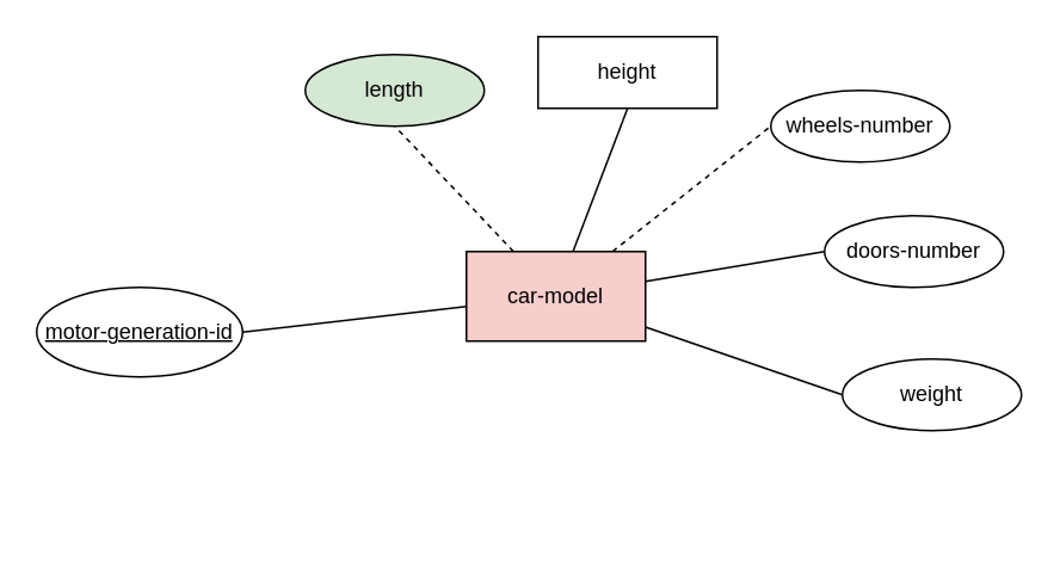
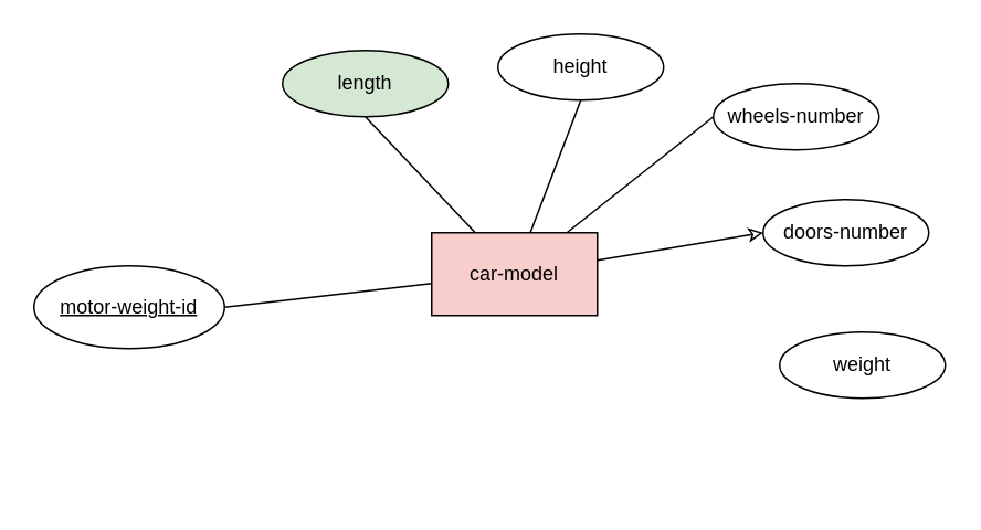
  <mxCell id="0" />
  <mxCell id="1" parent="0" />
- <mxCell id="2" style="edgeStyle=none;html=1;entryX=0.5;entryY=1;entryDx=0;entryDy=0;endArrow=none;endFill=0;dashed=1;" parent="1" source="8" target="9" edge="1"><mxGeometry relative="1" as="geometry" /></mxCell>
+ <mxCell id="2" style="edgeStyle=none;html=1;entryX=0.5;entryY=1;entryDx=0;entryDy=0;endArrow=none;endFill=0;" parent="1" source="8" target="9" edge="1"><mxGeometry relative="1" as="geometry" /></mxCell>
  <mxCell id="3" style="edgeStyle=none;html=1;entryX=0.5;entryY=1;entryDx=0;entryDy=0;endArrow=none;endFill=0;" parent="1" source="8" target="10" edge="1"><mxGeometry relative="1" as="geometry" /></mxCell>
- <mxCell id="4" style="edgeStyle=none;html=1;entryX=0;entryY=0.5;entryDx=0;entryDy=0;endArrow=none;endFill=0;dashed=1;" parent="1" source="8" target="11" edge="1"><mxGeometry relative="1" as="geometry" /></mxCell>
- <mxCell id="5" style="edgeStyle=none;html=1;entryX=0;entryY=0.5;entryDx=0;entryDy=0;endArrow=none;endFill=0;" parent="1" source="8" target="12" edge="1"><mxGeometry relative="1" as="geometry" /></mxCell>
- <mxCell id="6" style="edgeStyle=none;html=1;entryX=0;entryY=0.5;entryDx=0;entryDy=0;endArrow=none;endFill=0;" parent="1" source="8" target="13" edge="1"><mxGeometry relative="1" as="geometry" /></mxCell>
+ <mxCell id="4" style="edgeStyle=none;html=1;entryX=0;entryY=0.5;entryDx=0;entryDy=0;endArrow=none;endFill=0;" parent="1" source="8" target="11" edge="1"><mxGeometry relative="1" as="geometry" /></mxCell>
+ <mxCell id="5" style="edgeStyle=none;html=1;entryX=0;entryY=0.5;entryDx=0;entryDy=0;endArrow=classic;endFill=0;" parent="1" source="8" target="12" edge="1"><mxGeometry relative="1" as="geometry" /></mxCell>
  <mxCell id="7" style="edgeStyle=none;html=1;entryX=1;entryY=0.5;entryDx=0;entryDy=0;endArrow=none;endFill=0;" edge="1" parent="1" source="8" target="15"><mxGeometry relative="1" as="geometry" /></mxCell>
  <mxCell id="8" value="car-model" style="html=1;dashed=0;whiteSpace=wrap;fillColor=#f8cecc;" parent="1" vertex="1"><mxGeometry x="260" y="140" width="100" height="50" as="geometry" /></mxCell>
  <mxCell id="9" value="length" style="ellipse;whiteSpace=wrap;html=1;align=center;fillColor=#d5e8d4;" parent="1" vertex="1"><mxGeometry x="170" y="30" width="100" height="40" as="geometry" /></mxCell>
- <mxCell id="10" value="height" style="whiteSpace=wrap;html=1;align=center;rounded=0;" parent="1" vertex="1"><mxGeometry x="300" y="20" width="100" height="40" as="geometry" /></mxCell>
+ <mxCell id="10" value="height" style="ellipse;whiteSpace=wrap;html=1;align=center;" parent="1" vertex="1"><mxGeometry x="300" y="20" width="100" height="40" as="geometry" /></mxCell>
  <mxCell id="11" value="wheels-number" style="ellipse;whiteSpace=wrap;html=1;align=center;" parent="1" vertex="1"><mxGeometry x="430" y="50" width="100" height="40" as="geometry" /></mxCell>
  <mxCell id="12" value="doors-number" style="ellipse;whiteSpace=wrap;html=1;align=center;" parent="1" vertex="1"><mxGeometry x="460" y="120" width="100" height="40" as="geometry" /></mxCell>
  <mxCell id="13" value="weight" style="ellipse;whiteSpace=wrap;html=1;align=center;" parent="1" vertex="1"><mxGeometry x="470" y="200" width="100" height="40" as="geometry" /></mxCell>
  <mxCell id="14" value="&lt;div style=&quot;color: rgb(204, 204, 204); background-color: rgb(31, 31, 31); font-family: Consolas, &amp;quot;Courier New&amp;quot;, monospace; font-size: 14px; line-height: 19px; white-space-collapse: preserve;&quot;&gt;&lt;br&gt;&lt;/div&gt;" style="text;html=1;align=center;verticalAlign=middle;resizable=0;points=[];autosize=1;strokeColor=none;fillColor=none;" vertex="1" parent="1"><mxGeometry x="110" y="268" width="20" height="30" as="geometry" /></mxCell>
- <mxCell id="15" value="motor-generation-id" style="ellipse;whiteSpace=wrap;html=1;align=center;fontStyle=4;" vertex="1" parent="1"><mxGeometry x="20" y="160" width="115" height="50" as="geometry" /></mxCell>
+ <mxCell id="15" value="motor-weight-id" style="ellipse;whiteSpace=wrap;html=1;align=center;fontStyle=4;" vertex="1" parent="1"><mxGeometry x="20" y="160" width="115" height="50" as="geometry" /></mxCell>
